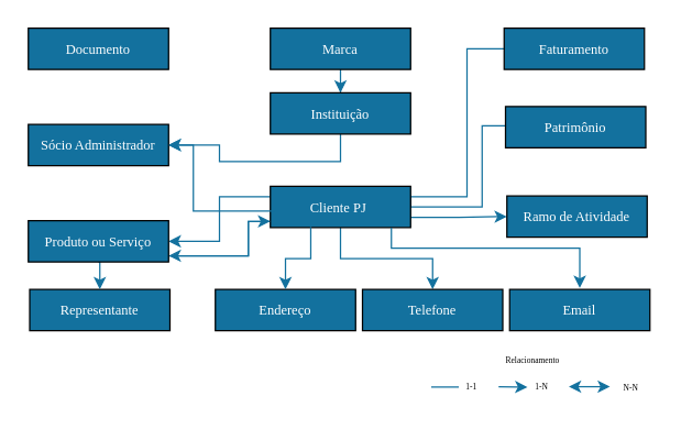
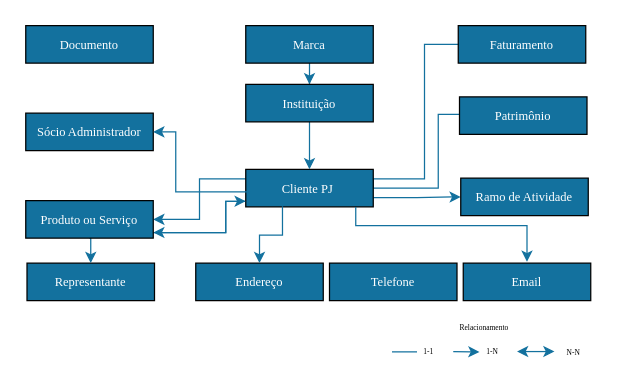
  <mxCell id="0" />
  <mxCell id="1" parent="0" />
  <mxCell id="2" value="" style="rounded=1;whiteSpace=wrap;html=1;strokeColor=#000000;fillColor=#13719E;" vertex="1" parent="1"><mxGeometry x="382" y="84" width="20" height="14" as="geometry" /></mxCell>
  <mxCell id="3" value="" style="rounded=1;whiteSpace=wrap;html=1;strokeColor=#000000;fillColor=#13719E;" vertex="1" parent="1"><mxGeometry x="380" y="28" width="20" height="14" as="geometry" /></mxCell>
- <mxCell id="4" style="edgeStyle=orthogonalEdgeStyle;rounded=0;orthogonalLoop=1;jettySize=auto;html=1;exitX=0.5;exitY=1;exitDx=0;exitDy=0;strokeColor=#13719E;" edge="1" parent="1" source="10" target="17"><mxGeometry relative="1" as="geometry" /></mxCell>
  <mxCell id="5" style="edgeStyle=orthogonalEdgeStyle;rounded=0;orthogonalLoop=1;jettySize=auto;html=1;exitX=1;exitY=0.25;exitDx=0;exitDy=0;entryX=0;entryY=0.5;entryDx=0;entryDy=0;strokeColor=#13719E;" edge="1" parent="1" source="10" target="2"><mxGeometry relative="1" as="geometry"><mxPoint x="298" y="153" as="sourcePoint" /><Array as="points"><mxPoint x="298" y="150" /><mxPoint x="350" y="150" /><mxPoint x="350" y="91" /></Array></mxGeometry></mxCell>
  <mxCell id="6" style="edgeStyle=orthogonalEdgeStyle;rounded=0;orthogonalLoop=1;jettySize=auto;html=1;exitX=1;exitY=0.25;exitDx=0;exitDy=0;entryX=0;entryY=0.5;entryDx=0;entryDy=0;strokeColor=#13719E;" edge="1" parent="1" source="10" target="3"><mxGeometry relative="1" as="geometry" /></mxCell>
  <mxCell id="7" style="edgeStyle=orthogonalEdgeStyle;rounded=0;orthogonalLoop=1;jettySize=auto;html=1;exitX=0;exitY=0.75;exitDx=0;exitDy=0;entryX=1;entryY=0.75;entryDx=0;entryDy=0;strokeColor=#13719E;" edge="1" parent="1"><mxGeometry relative="1" as="geometry"><mxPoint x="196" y="160.5" as="sourcePoint" /><mxPoint x="122" y="185.5" as="targetPoint" /><Array as="points"><mxPoint x="180" y="161" /><mxPoint x="180" y="186" /></Array></mxGeometry></mxCell>
  <mxCell id="8" style="edgeStyle=orthogonalEdgeStyle;rounded=0;orthogonalLoop=1;jettySize=auto;html=1;exitX=0;exitY=0.25;exitDx=0;exitDy=0;strokeColor=#13719E;" edge="1" parent="1" source="10" target="25"><mxGeometry relative="1" as="geometry" /></mxCell>
  <mxCell id="9" style="edgeStyle=orthogonalEdgeStyle;rounded=0;orthogonalLoop=1;jettySize=auto;html=1;exitX=1;exitY=0.75;exitDx=0;exitDy=0;entryX=0;entryY=0.5;entryDx=0;entryDy=0;strokeColor=#13719E;" edge="1" parent="1" source="10" target="21"><mxGeometry relative="1" as="geometry" /></mxCell>
  <mxCell id="10" value="&lt;font face=&quot;Verdana&quot; style=&quot;font-size: 10px&quot; color=&quot;#ffffff&quot;&gt;Cliente PJ&amp;nbsp;&lt;/font&gt;" style="rounded=0;whiteSpace=wrap;html=1;fillColor=#13719E;strokeColor=#000000;flipV=1;" vertex="1" parent="1"><mxGeometry x="196" y="135" width="102" height="30" as="geometry" /></mxCell>
  <mxCell id="11" style="edgeStyle=orthogonalEdgeStyle;rounded=0;orthogonalLoop=1;jettySize=auto;html=1;exitX=0.5;exitY=1;exitDx=0;exitDy=0;" edge="1" parent="1" source="10" target="10"><mxGeometry relative="1" as="geometry" /></mxCell>
  <mxCell id="12" value="" style="edgeStyle=orthogonalEdgeStyle;rounded=0;orthogonalLoop=1;jettySize=auto;html=1;strokeColor=#13719E;" edge="1" parent="1" source="13" target="15"><mxGeometry relative="1" as="geometry" /></mxCell>
  <mxCell id="13" value="&lt;font face=&quot;Verdana&quot; style=&quot;font-size: 10px&quot; color=&quot;#ffffff&quot;&gt;Marca&lt;/font&gt;" style="rounded=0;whiteSpace=wrap;html=1;fillColor=#13719E;strokeColor=#000000;flipV=1;" vertex="1" parent="1"><mxGeometry x="196" y="20" width="102" height="30" as="geometry" /></mxCell>
- <mxCell id="14" style="edgeStyle=orthogonalEdgeStyle;rounded=0;orthogonalLoop=1;jettySize=auto;html=1;exitX=0.5;exitY=1;exitDx=0;exitDy=0;strokeColor=#13719E;" edge="1" parent="1" source="15" target="29"><mxGeometry relative="1" as="geometry" /></mxCell>
+ <mxCell id="14" style="edgeStyle=orthogonalEdgeStyle;rounded=0;orthogonalLoop=1;jettySize=auto;html=1;exitX=0.5;exitY=1;exitDx=0;exitDy=0;entryX=0.5;entryY=0;entryDx=0;entryDy=0;strokeColor=#13719E;" edge="1" parent="1" source="15" target="10"><mxGeometry relative="1" as="geometry" /></mxCell>
  <mxCell id="15" value="&lt;font face=&quot;Verdana&quot; style=&quot;font-size: 10px&quot; color=&quot;#ffffff&quot;&gt;Instituição&lt;/font&gt;" style="rounded=0;whiteSpace=wrap;html=1;fillColor=#13719E;strokeColor=#000000;flipV=1;" vertex="1" parent="1"><mxGeometry x="196" y="67" width="102" height="30" as="geometry" /></mxCell>
  <mxCell id="16" value="&lt;font face=&quot;Verdana&quot; style=&quot;font-size: 10px&quot; color=&quot;#ffffff&quot;&gt;Endereço&lt;/font&gt;" style="rounded=0;whiteSpace=wrap;html=1;fillColor=#13719E;strokeColor=#000000;" vertex="1" parent="1"><mxGeometry x="156" y="210" width="102" height="30" as="geometry" /></mxCell>
  <mxCell id="17" value="&lt;font face=&quot;Verdana&quot; style=&quot;font-size: 10px&quot; color=&quot;#ffffff&quot;&gt;Telefone&lt;/font&gt;" style="rounded=0;whiteSpace=wrap;html=1;fillColor=#13719E;strokeColor=#000000;" vertex="1" parent="1"><mxGeometry x="263" y="210" width="102" height="30" as="geometry" /></mxCell>
  <mxCell id="18" value="&lt;font face=&quot;Verdana&quot; style=&quot;font-size: 10px&quot; color=&quot;#ffffff&quot;&gt;Email&lt;/font&gt;" style="rounded=0;whiteSpace=wrap;html=1;fillColor=#13719E;strokeColor=#000000;" vertex="1" parent="1"><mxGeometry x="370" y="210" width="102" height="30" as="geometry" /></mxCell>
  <mxCell id="19" value="&lt;font face=&quot;Verdana&quot; style=&quot;font-size: 10px&quot; color=&quot;#ffffff&quot;&gt;Faturamento&lt;/font&gt;" style="rounded=0;whiteSpace=wrap;html=1;fillColor=#13719E;strokeColor=#000000;" vertex="1" parent="1"><mxGeometry x="366" y="20" width="102" height="30" as="geometry" /></mxCell>
  <mxCell id="20" value="&lt;font face=&quot;Verdana&quot; style=&quot;font-size: 10px&quot; color=&quot;#ffffff&quot;&gt;Patrimônio&lt;/font&gt;" style="rounded=0;whiteSpace=wrap;html=1;fillColor=#13719E;strokeColor=#000000;" vertex="1" parent="1"><mxGeometry x="367" y="77" width="102" height="30" as="geometry" /></mxCell>
  <mxCell id="21" value="&lt;font face=&quot;Verdana&quot; style=&quot;font-size: 10px&quot; color=&quot;#ffffff&quot;&gt;Ramo de Atividade&lt;/font&gt;" style="rounded=0;whiteSpace=wrap;html=1;fillColor=#13719E;strokeColor=#000000;" vertex="1" parent="1"><mxGeometry x="368" y="142" width="102" height="30" as="geometry" /></mxCell>
  <mxCell id="22" value="&lt;font face=&quot;Verdana&quot; style=&quot;font-size: 10px&quot; color=&quot;#ffffff&quot;&gt;Representante&lt;/font&gt;" style="rounded=0;whiteSpace=wrap;html=1;fillColor=#13719E;strokeColor=#000000;" vertex="1" parent="1"><mxGeometry x="21" y="210" width="102" height="30" as="geometry" /></mxCell>
  <mxCell id="23" style="edgeStyle=orthogonalEdgeStyle;rounded=0;orthogonalLoop=1;jettySize=auto;html=1;exitX=0.5;exitY=1;exitDx=0;exitDy=0;entryX=0.5;entryY=0;entryDx=0;entryDy=0;strokeColor=#13719E;" edge="1" parent="1" source="25" target="22"><mxGeometry relative="1" as="geometry" /></mxCell>
  <mxCell id="24" style="edgeStyle=orthogonalEdgeStyle;rounded=0;orthogonalLoop=1;jettySize=auto;html=1;exitX=1;exitY=0.75;exitDx=0;exitDy=0;entryX=0;entryY=0.75;entryDx=0;entryDy=0;strokeColor=#13719E;" edge="1" parent="1"><mxGeometry relative="1" as="geometry"><mxPoint x="122" y="185.5" as="sourcePoint" /><mxPoint x="196" y="160.5" as="targetPoint" /><Array as="points"><mxPoint x="180" y="186" /><mxPoint x="180" y="161" /></Array></mxGeometry></mxCell>
  <mxCell id="25" value="&lt;font face=&quot;Verdana&quot; style=&quot;font-size: 10px&quot; color=&quot;#ffffff&quot;&gt;Produto ou Serviço&lt;/font&gt;" style="rounded=0;whiteSpace=wrap;html=1;fillColor=#13719E;strokeColor=#000000;" vertex="1" parent="1"><mxGeometry x="20" y="160" width="102" height="30" as="geometry" /></mxCell>
  <mxCell id="26" style="edgeStyle=orthogonalEdgeStyle;rounded=0;orthogonalLoop=1;jettySize=auto;html=1;exitX=0.288;exitY=0.017;exitDx=0;exitDy=0;strokeColor=#13719E;entryX=0.5;entryY=0;entryDx=0;entryDy=0;exitPerimeter=0;" edge="1" parent="1" source="10" target="16"><mxGeometry relative="1" as="geometry"><mxPoint x="257" y="175" as="sourcePoint" /><mxPoint x="321" y="220" as="targetPoint" /></mxGeometry></mxCell>
  <mxCell id="27" style="edgeStyle=orthogonalEdgeStyle;rounded=0;orthogonalLoop=1;jettySize=auto;html=1;strokeColor=#13719E;" edge="1" parent="1"><mxGeometry relative="1" as="geometry"><mxPoint x="284" y="165" as="sourcePoint" /><mxPoint x="421" y="209" as="targetPoint" /><Array as="points"><mxPoint x="284" y="180" /><mxPoint x="421" y="180" /></Array></mxGeometry></mxCell>
  <mxCell id="28" value="&lt;font face=&quot;Verdana&quot; style=&quot;font-size: 10px&quot; color=&quot;#ffffff&quot;&gt;Documento&lt;/font&gt;" style="rounded=0;whiteSpace=wrap;html=1;fillColor=#13719E;strokeColor=#000000;" vertex="1" parent="1"><mxGeometry x="20" y="20" width="102" height="30" as="geometry" /></mxCell>
  <mxCell id="29" value="&lt;font face=&quot;Verdana&quot; style=&quot;font-size: 10px&quot; color=&quot;#ffffff&quot;&gt;Sócio Administrador&lt;/font&gt;" style="rounded=0;whiteSpace=wrap;html=1;fillColor=#13719E;strokeColor=#000000;" vertex="1" parent="1"><mxGeometry x="20" y="90" width="102" height="30" as="geometry" /></mxCell>
  <mxCell id="30" value="" style="group" vertex="1" connectable="0" parent="1"><mxGeometry x="311" y="250" width="162" height="40" as="geometry" /></mxCell>
  <mxCell id="31" value="" style="endArrow=classic;html=1;strokeColor=#13719E;" edge="1" parent="30"><mxGeometry width="50" height="50" relative="1" as="geometry"><mxPoint x="51" y="30.75" as="sourcePoint" /><mxPoint x="72" y="31" as="targetPoint" /><Array as="points" /></mxGeometry></mxCell>
  <mxCell id="32" value="" style="endArrow=none;html=1;strokeColor=#13719E;" edge="1" parent="30"><mxGeometry width="50" height="50" relative="1" as="geometry"><mxPoint x="2" y="31" as="sourcePoint" /><mxPoint x="22" y="31" as="targetPoint" /></mxGeometry></mxCell>
  <mxCell id="33" value="" style="endArrow=classic;startArrow=classic;html=1;strokeColor=#13719E;" edge="1" parent="30"><mxGeometry width="50" height="50" relative="1" as="geometry"><mxPoint x="102" y="30.75" as="sourcePoint" /><mxPoint x="132" y="30.75" as="targetPoint" /></mxGeometry></mxCell>
  <mxCell id="34" value="&lt;font face=&quot;Verdana&quot; style=&quot;font-size: 6px&quot;&gt;1-1&lt;/font&gt;" style="text;html=1;align=center;verticalAlign=middle;resizable=0;points=[];autosize=1;" vertex="1" parent="30"><mxGeometry x="16" y="19" width="30" height="20" as="geometry" /></mxCell>
  <mxCell id="35" value="&lt;font face=&quot;Verdana&quot; style=&quot;font-size: 6px&quot;&gt;N-N&lt;/font&gt;" style="text;html=1;align=center;verticalAlign=middle;resizable=0;points=[];autosize=1;" vertex="1" parent="30"><mxGeometry x="132" y="20" width="30" height="20" as="geometry" /></mxCell>
  <mxCell id="36" value="&lt;font face=&quot;Verdana&quot; style=&quot;font-size: 6px&quot;&gt;Relacionamento&lt;/font&gt;" style="text;html=1;strokeColor=none;fillColor=none;align=center;verticalAlign=middle;whiteSpace=wrap;rounded=0;" vertex="1" parent="30"><mxGeometry width="152" height="20" as="geometry" /></mxCell>
  <mxCell id="37" value="&lt;font face=&quot;Verdana&quot; style=&quot;font-size: 6px&quot;&gt;1-N&lt;/font&gt;" style="text;html=1;align=center;verticalAlign=middle;resizable=0;points=[];autosize=1;" vertex="1" parent="30"><mxGeometry x="67" y="19" width="30" height="20" as="geometry" /></mxCell>
  <mxCell id="38" style="edgeStyle=orthogonalEdgeStyle;rounded=0;orthogonalLoop=1;jettySize=auto;html=1;entryX=1;entryY=0.5;entryDx=0;entryDy=0;strokeColor=#13719E;" edge="1" parent="1" target="29"><mxGeometry relative="1" as="geometry"><mxPoint x="200" y="153" as="sourcePoint" /><mxPoint x="132" y="45" as="targetPoint" /><Array as="points"><mxPoint x="140" y="153" /><mxPoint x="140" y="105" /></Array></mxGeometry></mxCell>
